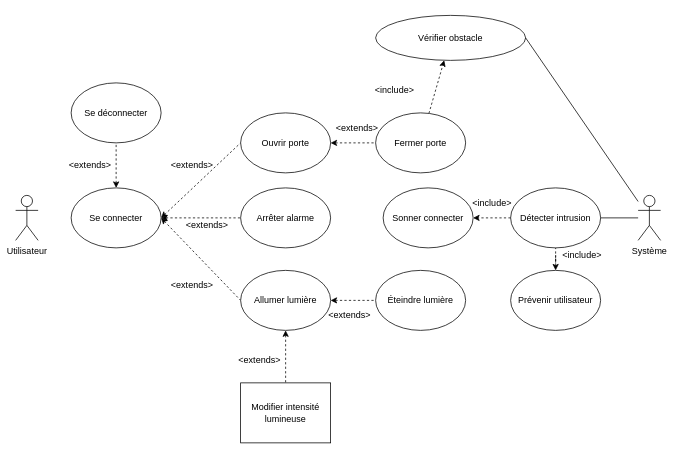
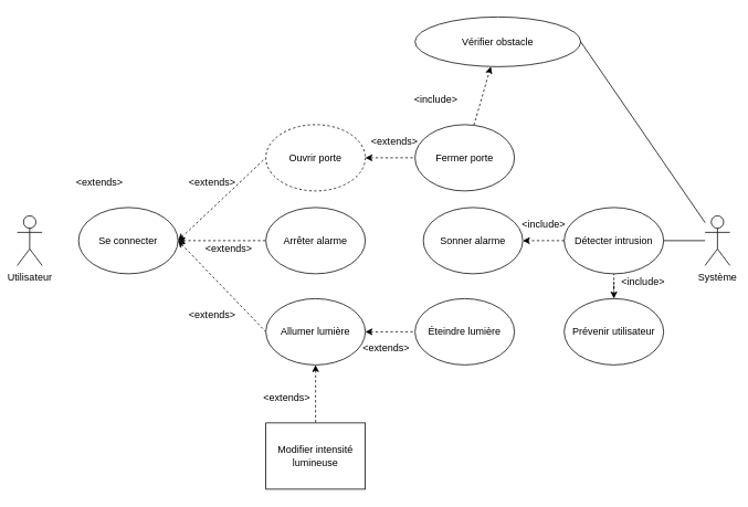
  <mxCell id="0" />
  <mxCell id="1" parent="0" />
  <mxCell id="2" style="rounded=0;orthogonalLoop=1;jettySize=auto;html=1;entryX=0;entryY=0.5;entryDx=0;entryDy=0;endArrow=none;endFill=0;exitX=1;exitY=0.5;exitDx=0;exitDy=0;dashed=1;startArrow=classic;startFill=1;" parent="1" source="16" target="12" edge="1"><mxGeometry relative="1" as="geometry" /></mxCell>
  <mxCell id="3" style="rounded=0;orthogonalLoop=1;jettySize=auto;html=1;entryX=0;entryY=0.5;entryDx=0;entryDy=0;endArrow=none;endFill=0;exitX=1;exitY=0.5;exitDx=0;exitDy=0;dashed=1;startArrow=classic;startFill=1;" parent="1" source="8" target="10" edge="1"><mxGeometry relative="1" as="geometry" /></mxCell>
  <mxCell id="4" style="rounded=0;orthogonalLoop=1;jettySize=auto;html=1;entryX=0;entryY=0.5;entryDx=0;entryDy=0;endArrow=none;endFill=0;exitX=1;exitY=0.5;exitDx=0;exitDy=0;dashed=1;startArrow=classic;startFill=1;" parent="1" source="16" target="8" edge="1"><mxGeometry relative="1" as="geometry" /></mxCell>
  <mxCell id="5" style="rounded=0;orthogonalLoop=1;jettySize=auto;html=1;entryX=0;entryY=0.5;entryDx=0;entryDy=0;endArrow=none;endFill=0;exitX=1;exitY=0.5;exitDx=0;exitDy=0;dashed=1;startArrow=classic;startFill=1;" parent="1" source="12" target="14" edge="1"><mxGeometry relative="1" as="geometry" /></mxCell>
- <mxCell id="6" style="edgeStyle=none;rounded=0;orthogonalLoop=1;jettySize=auto;html=1;entryX=0.5;entryY=1;entryDx=0;entryDy=0;endArrow=none;endFill=0;exitX=0.5;exitY=0;exitDx=0;exitDy=0;dashed=1;startArrow=classic;startFill=1;" parent="1" source="16" target="17" edge="1"><mxGeometry relative="1" as="geometry" /></mxCell>
  <mxCell id="7" value="Utilisateur" style="shape=umlActor;verticalLabelPosition=bottom;labelBackgroundColor=#ffffff;verticalAlign=top;html=1;outlineConnect=0;" parent="1" vertex="1"><mxGeometry x="20" y="260" width="30" height="60" as="geometry" /></mxCell>
- <mxCell id="8" value="Ouvrir porte" style="ellipse;whiteSpace=wrap;html=1;" parent="1" vertex="1"><mxGeometry x="320" y="150" width="120" height="80" as="geometry" /></mxCell>
+ <mxCell id="8" value="Ouvrir porte" style="ellipse;whiteSpace=wrap;html=1;dashed=1;" parent="1" vertex="1"><mxGeometry x="320" y="150" width="120" height="80" as="geometry" /></mxCell>
  <mxCell id="9" value="" style="edgeStyle=none;rounded=0;orthogonalLoop=1;jettySize=auto;html=1;dashed=1;endArrow=classic;endFill=1;" parent="1" source="10" target="27" edge="1"><mxGeometry relative="1" as="geometry" /></mxCell>
  <mxCell id="10" value="Fermer porte" style="ellipse;whiteSpace=wrap;html=1;" parent="1" vertex="1"><mxGeometry x="500" y="150" width="120" height="80" as="geometry" /></mxCell>
  <mxCell id="11" value="" style="edgeStyle=none;rounded=0;orthogonalLoop=1;jettySize=auto;html=1;dashed=1;endArrow=none;endFill=0;startArrow=classic;startFill=1;" parent="1" source="12" target="25" edge="1"><mxGeometry relative="1" as="geometry" /></mxCell>
  <mxCell id="12" value="Allumer lumière" style="ellipse;whiteSpace=wrap;html=1;" parent="1" vertex="1"><mxGeometry x="320" y="360" width="120" height="80" as="geometry" /></mxCell>
- <mxCell id="13" value="Sonner connecter" style="ellipse;whiteSpace=wrap;html=1;" parent="1" vertex="1"><mxGeometry x="510" y="250" width="120" height="80" as="geometry" /></mxCell>
+ <mxCell id="13" value="Sonner alarme" style="ellipse;whiteSpace=wrap;html=1;" parent="1" vertex="1"><mxGeometry x="510" y="250" width="120" height="80" as="geometry" /></mxCell>
  <mxCell id="14" value="Éteindre lumière" style="ellipse;whiteSpace=wrap;html=1;" parent="1" vertex="1"><mxGeometry x="500" y="360" width="120" height="80" as="geometry" /></mxCell>
  <mxCell id="15" style="edgeStyle=orthogonalEdgeStyle;rounded=0;orthogonalLoop=1;jettySize=auto;html=1;entryX=0;entryY=0.5;entryDx=0;entryDy=0;dashed=1;startArrow=classic;startFill=1;endArrow=none;endFill=0;" edge="1" parent="1" source="16" target="18"><mxGeometry relative="1" as="geometry" /></mxCell>
  <mxCell id="16" value="Se connecter" style="ellipse;whiteSpace=wrap;html=1;" parent="1" vertex="1"><mxGeometry x="94" y="250" width="120" height="80" as="geometry" /></mxCell>
- <mxCell id="17" value="Se déconnecter" style="ellipse;whiteSpace=wrap;html=1;" parent="1" vertex="1"><mxGeometry x="94" y="110" width="120" height="80" as="geometry" /></mxCell>
  <mxCell id="18" value="Arrêter alarme" style="ellipse;whiteSpace=wrap;html=1;" parent="1" vertex="1"><mxGeometry x="320" y="250" width="120" height="80" as="geometry" /></mxCell>
  <mxCell id="19" value="&amp;lt;extends&amp;gt;" style="text;html=1;align=center;verticalAlign=middle;resizable=0;points=[];autosize=1;" parent="1" vertex="1"><mxGeometry x="220" y="370" width="70" height="20" as="geometry" /></mxCell>
  <mxCell id="20" value="&amp;lt;extends&amp;gt;" style="text;html=1;align=center;verticalAlign=middle;resizable=0;points=[];autosize=1;" parent="1" vertex="1"><mxGeometry x="440" y="160" width="70" height="20" as="geometry" /></mxCell>
  <mxCell id="21" value="&amp;lt;extends&amp;gt;" style="text;html=1;align=center;verticalAlign=middle;resizable=0;points=[];autosize=1;" parent="1" vertex="1"><mxGeometry x="430" y="410" width="70" height="20" as="geometry" /></mxCell>
  <mxCell id="22" value="&amp;lt;extends&amp;gt;" style="text;html=1;align=center;verticalAlign=middle;resizable=0;points=[];autosize=1;" parent="1" vertex="1"><mxGeometry x="84" y="210" width="70" height="20" as="geometry" /></mxCell>
  <mxCell id="23" value="&amp;lt;extends&amp;gt;" style="text;html=1;align=center;verticalAlign=middle;resizable=0;points=[];autosize=1;" parent="1" vertex="1"><mxGeometry x="220" y="210" width="70" height="20" as="geometry" /></mxCell>
  <mxCell id="24" value="&amp;lt;extends&amp;gt;" style="text;html=1;align=center;verticalAlign=middle;resizable=0;points=[];autosize=1;" parent="1" vertex="1"><mxGeometry x="240" y="290" width="70" height="20" as="geometry" /></mxCell>
  <mxCell id="25" value="Modifier intensité lumineuse" style="whiteSpace=wrap;html=1;rounded=0;" parent="1" vertex="1"><mxGeometry x="320" y="510" width="120" height="80" as="geometry" /></mxCell>
  <mxCell id="26" value="&amp;lt;extends&amp;gt;" style="text;html=1;align=center;verticalAlign=middle;resizable=0;points=[];autosize=1;" parent="1" vertex="1"><mxGeometry x="310" y="470" width="70" height="20" as="geometry" /></mxCell>
  <mxCell id="27" value="Vérifier obstacle" style="ellipse;whiteSpace=wrap;html=1;" parent="1" vertex="1"><mxGeometry x="500" y="20" width="200" height="60" as="geometry" /></mxCell>
  <mxCell id="28" value="&amp;lt;include&amp;gt;" style="text;html=1;align=center;verticalAlign=middle;resizable=0;points=[];autosize=1;" parent="1" vertex="1"><mxGeometry x="490" y="110" width="70" height="20" as="geometry" /></mxCell>
  <mxCell id="29" value="" style="edgeStyle=orthogonalEdgeStyle;rounded=0;orthogonalLoop=1;jettySize=auto;html=1;endArrow=none;endFill=0;" edge="1" parent="1" source="31" target="32"><mxGeometry relative="1" as="geometry" /></mxCell>
  <mxCell id="30" style="rounded=0;orthogonalLoop=1;jettySize=auto;html=1;entryX=1;entryY=0.5;entryDx=0;entryDy=0;startArrow=none;startFill=0;endArrow=none;endFill=0;" edge="1" parent="1" source="31" target="27"><mxGeometry relative="1" as="geometry" /></mxCell>
  <mxCell id="31" value="&lt;div&gt;Système&lt;/div&gt;&lt;div&gt;&lt;br&gt;&lt;/div&gt;" style="shape=umlActor;verticalLabelPosition=bottom;labelBackgroundColor=#ffffff;verticalAlign=top;html=1;outlineConnect=0;" vertex="1" parent="1"><mxGeometry x="850" y="260" width="30" height="60" as="geometry" /></mxCell>
  <mxCell id="32" value="&lt;div&gt;Détecter intrusion&lt;/div&gt;" style="ellipse;whiteSpace=wrap;html=1;" vertex="1" parent="1"><mxGeometry x="680" y="250" width="120" height="80" as="geometry" /></mxCell>
  <mxCell id="33" value="" style="edgeStyle=orthogonalEdgeStyle;rounded=0;orthogonalLoop=1;jettySize=auto;html=1;endArrow=none;endFill=0;dashed=1;startArrow=classic;startFill=1;" edge="1" parent="1" source="35" target="32"><mxGeometry relative="1" as="geometry" /></mxCell>
  <mxCell id="34" style="edgeStyle=orthogonalEdgeStyle;rounded=0;orthogonalLoop=1;jettySize=auto;html=1;exitX=0;exitY=0.5;exitDx=0;exitDy=0;entryX=1;entryY=0.5;entryDx=0;entryDy=0;dashed=1;startArrow=none;startFill=0;endArrow=classic;endFill=1;" edge="1" parent="1" source="32" target="13"><mxGeometry relative="1" as="geometry" /></mxCell>
  <mxCell id="35" value="&lt;div&gt;Prévenir utilisateur&lt;/div&gt;" style="ellipse;whiteSpace=wrap;html=1;" vertex="1" parent="1"><mxGeometry x="680" y="360" width="120" height="80" as="geometry" /></mxCell>
  <mxCell id="36" value="&amp;lt;include&amp;gt;" style="text;html=1;align=center;verticalAlign=middle;resizable=0;points=[];autosize=1;" vertex="1" parent="1"><mxGeometry x="740" y="330" width="70" height="20" as="geometry" /></mxCell>
  <mxCell id="37" value="&amp;lt;include&amp;gt;" style="text;html=1;align=center;verticalAlign=middle;resizable=0;points=[];autosize=1;" vertex="1" parent="1"><mxGeometry x="620" y="260" width="70" height="20" as="geometry" /></mxCell>
